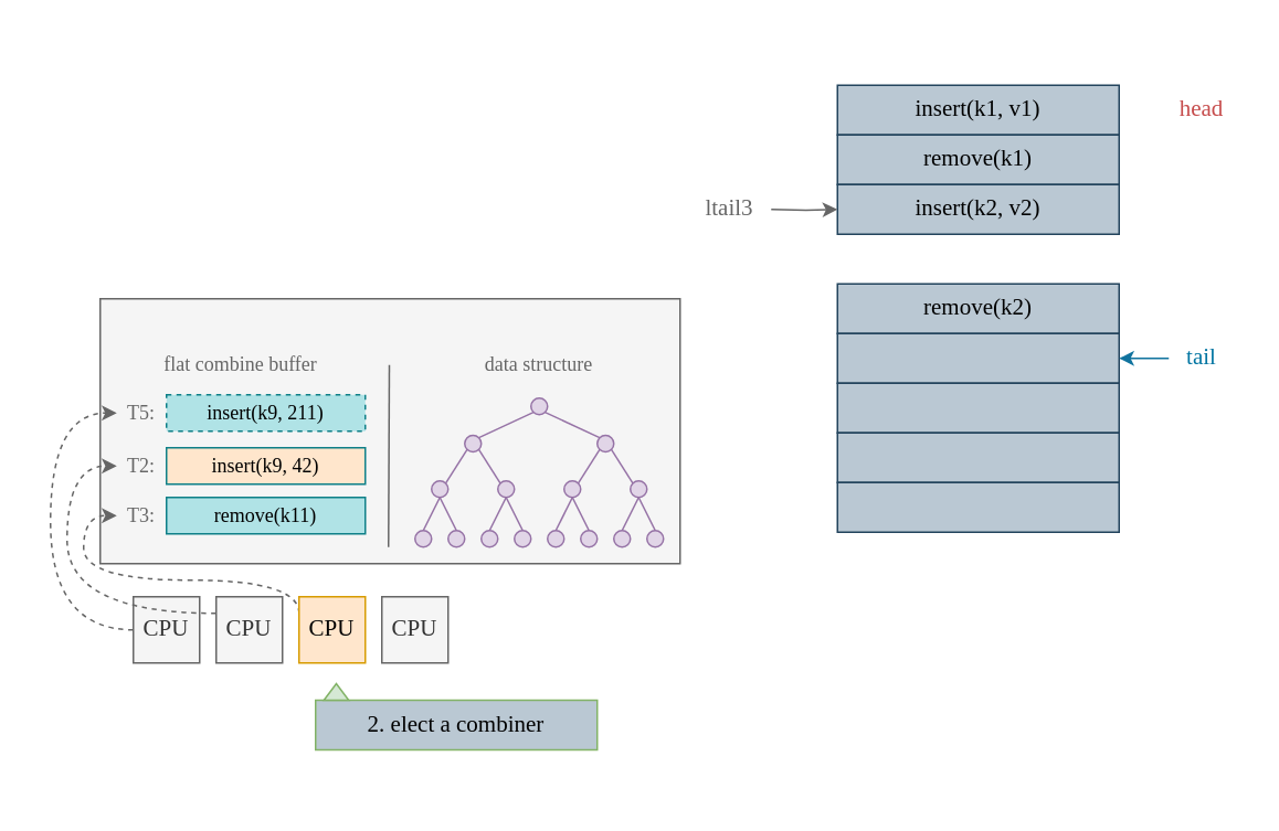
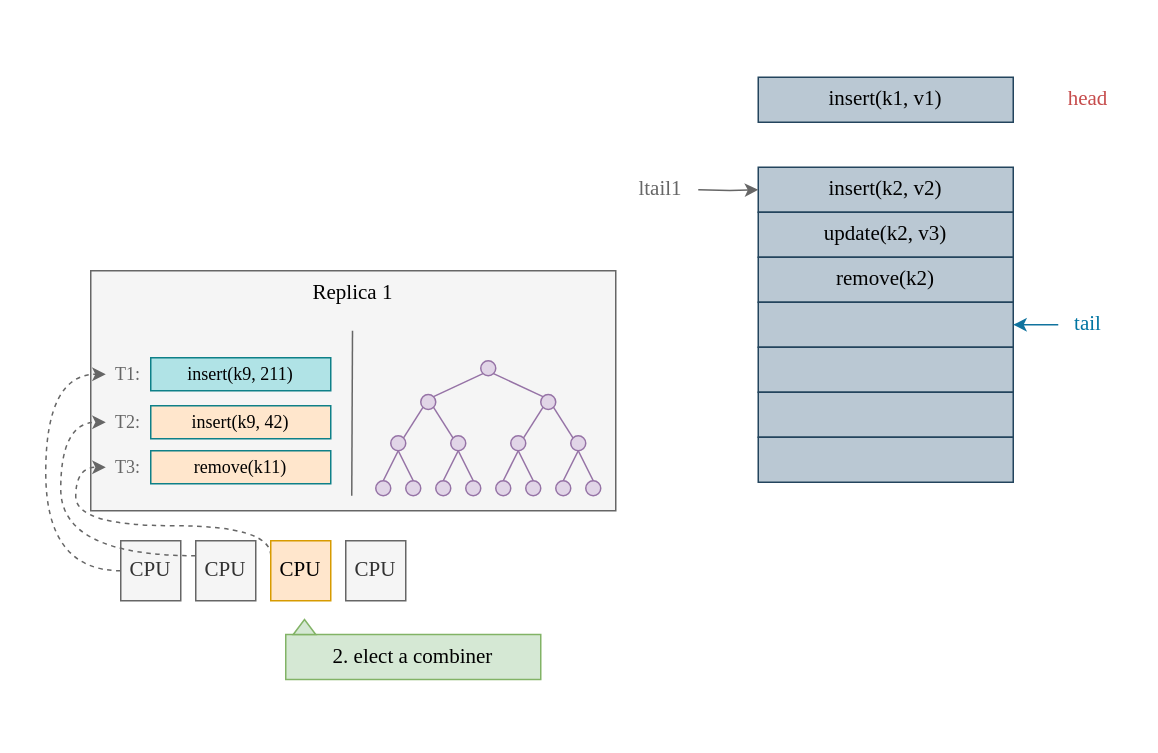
  <mxCell id="0" />
  <mxCell id="1" parent="0" />
  <mxCell id="2" value="" style="rounded=0;whiteSpace=wrap;html=1;fillColor=none;strokeColor=none;" parent="1" vertex="1"><mxGeometry x="20" y="20" width="730" height="460" as="geometry" /></mxCell>
  <mxCell id="3" value="insert(k1, v1)" style="text;html=1;strokeColor=#23445d;fillColor=#bac8d3;align=center;verticalAlign=middle;whiteSpace=wrap;rounded=0;fontSize=14;fontFamily=Menlo;" parent="1" vertex="1"><mxGeometry x="505" y="51" width="170" height="30" as="geometry" /></mxCell>
- <mxCell id="4" value="remove(k1)" style="text;html=1;strokeColor=#23445d;fillColor=#bac8d3;align=center;verticalAlign=middle;whiteSpace=wrap;rounded=0;fontSize=14;fontFamily=Menlo;" parent="1" vertex="1"><mxGeometry x="505" y="81" width="170" height="30" as="geometry" /></mxCell>
  <mxCell id="5" value="insert(k2, v2)" style="text;html=1;strokeColor=#23445d;fillColor=#bac8d3;align=center;verticalAlign=middle;whiteSpace=wrap;rounded=0;fontSize=14;fontFamily=Menlo;" parent="1" vertex="1"><mxGeometry x="505" y="111" width="170" height="30" as="geometry" /></mxCell>
+ <mxCell id="6" value="update(k2, v3)" style="text;html=1;strokeColor=#23445d;fillColor=#bac8d3;align=center;verticalAlign=middle;whiteSpace=wrap;rounded=0;fontSize=14;fontFamily=Menlo;" parent="1" vertex="1"><mxGeometry x="505" y="141" width="170" height="30" as="geometry" /></mxCell>
  <mxCell id="7" value="remove(k2)" style="text;html=1;strokeColor=#23445d;fillColor=#bac8d3;align=center;verticalAlign=middle;whiteSpace=wrap;rounded=0;fontSize=14;fontFamily=Menlo;" parent="1" vertex="1"><mxGeometry x="505" y="171" width="170" height="30" as="geometry" /></mxCell>
  <mxCell id="8" value="" style="text;html=1;strokeColor=#23445d;fillColor=#bac8d3;align=center;verticalAlign=middle;whiteSpace=wrap;rounded=0;fontSize=14;fontFamily=Menlo;" parent="1" vertex="1"><mxGeometry x="505" y="201" width="170" height="30" as="geometry" /></mxCell>
  <mxCell id="9" value="" style="text;html=1;strokeColor=#23445d;fillColor=#bac8d3;align=center;verticalAlign=middle;whiteSpace=wrap;rounded=0;fontSize=14;fontFamily=Menlo;" parent="1" vertex="1"><mxGeometry x="505" y="231" width="170" height="30" as="geometry" /></mxCell>
  <mxCell id="10" value="head" style="text;html=1;strokeColor=none;fillColor=none;align=center;verticalAlign=middle;whiteSpace=wrap;rounded=0;fontFamily=Menlo;fontSize=14;fontColor=#C64C4C;" parent="1" vertex="1"><mxGeometry x="705" y="56" width="40" height="20" as="geometry" /></mxCell>
  <mxCell id="11" style="edgeStyle=orthogonalEdgeStyle;rounded=0;orthogonalLoop=1;jettySize=auto;html=1;entryX=0;entryY=0.5;entryDx=0;entryDy=0;fontFamily=Menlo;fontSize=14;fontColor=#000000;endArrow=classic;endFill=1;fillColor=#f5f5f5;strokeColor=#666666;" parent="1" target="5" edge="1"><mxGeometry relative="1" as="geometry"><mxPoint x="465" y="126" as="sourcePoint" /></mxGeometry></mxCell>
  <mxCell id="12" value="" style="rounded=0;whiteSpace=wrap;html=1;fontFamily=Menlo;fontSize=14;fontColor=#333333;fillColor=#f5f5f5;strokeColor=#666666;" parent="1" vertex="1"><mxGeometry x="60" y="180" width="350" height="160" as="geometry" /></mxCell>
  <mxCell id="13" value="" style="endArrow=classic;html=1;fillColor=#b1ddf0;strokeColor=#10739e;exitX=0;exitY=0.5;exitDx=0;exitDy=0;entryX=1;entryY=0.5;entryDx=0;entryDy=0;" parent="1" source="14" target="8" edge="1"><mxGeometry width="50" height="50" relative="1" as="geometry"><mxPoint x="715" y="216" as="sourcePoint" /><mxPoint x="705" y="251" as="targetPoint" /></mxGeometry></mxCell>
  <mxCell id="14" value="tail" style="text;html=1;strokeColor=none;fillColor=none;align=center;verticalAlign=middle;whiteSpace=wrap;rounded=0;fontFamily=Menlo;fontSize=14;fontColor=#0075A2;" parent="1" vertex="1"><mxGeometry x="705" y="206" width="40" height="20" as="geometry" /></mxCell>
- <mxCell id="16" value="ltail3" style="text;html=1;strokeColor=none;fillColor=none;align=center;verticalAlign=middle;whiteSpace=wrap;rounded=0;fontFamily=Menlo;fontSize=14;fontColor=#666666;" parent="1" vertex="1"><mxGeometry x="420" y="116" width="40" height="20" as="geometry" /></mxCell>
+ <mxCell id="15" value="Replica 1" style="text;html=1;strokeColor=none;fillColor=none;align=center;verticalAlign=middle;whiteSpace=wrap;rounded=0;fontFamily=Menlo;fontSize=14;" parent="1" vertex="1"><mxGeometry x="90" y="185" width="290" height="20" as="geometry" /></mxCell>
+ <mxCell id="16" value="ltail1" style="text;html=1;strokeColor=none;fillColor=none;align=center;verticalAlign=middle;whiteSpace=wrap;rounded=0;fontFamily=Menlo;fontSize=14;fontColor=#666666;" parent="1" vertex="1"><mxGeometry x="420" y="116" width="40" height="20" as="geometry" /></mxCell>
  <mxCell id="17" value="" style="group" parent="1" vertex="1" connectable="0"><mxGeometry x="250" y="240" width="150" height="90" as="geometry" /></mxCell>
  <mxCell id="18" value="" style="ellipse;whiteSpace=wrap;html=1;aspect=fixed;fontFamily=Menlo;fontSize=14;fillColor=#e1d5e7;strokeColor=#9673a6;" parent="17" vertex="1"><mxGeometry x="70" width="10" height="10" as="geometry" /></mxCell>
  <mxCell id="19" value="" style="ellipse;whiteSpace=wrap;html=1;aspect=fixed;fontFamily=Menlo;fontSize=14;fillColor=#e1d5e7;strokeColor=#9673a6;" parent="17" vertex="1"><mxGeometry x="30" y="22.5" width="10" height="10" as="geometry" /></mxCell>
  <mxCell id="20" style="rounded=0;orthogonalLoop=1;jettySize=auto;html=1;exitX=0;exitY=1;exitDx=0;exitDy=0;entryX=1;entryY=0;entryDx=0;entryDy=0;fontFamily=Menlo;fontSize=14;fontColor=#0075A2;endArrow=none;endFill=0;fillColor=#e1d5e7;strokeColor=#9673a6;" parent="17" source="18" target="19" edge="1"><mxGeometry relative="1" as="geometry" /></mxCell>
  <mxCell id="21" value="" style="ellipse;whiteSpace=wrap;html=1;aspect=fixed;fontFamily=Menlo;fontSize=14;fillColor=#e1d5e7;strokeColor=#9673a6;" parent="17" vertex="1"><mxGeometry x="110" y="22.5" width="10" height="10" as="geometry" /></mxCell>
  <mxCell id="22" style="edgeStyle=none;rounded=0;orthogonalLoop=1;jettySize=auto;html=1;exitX=1;exitY=1;exitDx=0;exitDy=0;entryX=0;entryY=0;entryDx=0;entryDy=0;fontFamily=Menlo;fontSize=14;fontColor=#0075A2;endArrow=none;endFill=0;fillColor=#e1d5e7;strokeColor=#9673a6;" parent="17" source="18" target="21" edge="1"><mxGeometry relative="1" as="geometry" /></mxCell>
  <mxCell id="23" value="" style="ellipse;whiteSpace=wrap;html=1;aspect=fixed;fontFamily=Menlo;fontSize=14;fillColor=#e1d5e7;strokeColor=#9673a6;" parent="17" vertex="1"><mxGeometry x="10" y="50" width="10" height="10" as="geometry" /></mxCell>
  <mxCell id="24" style="edgeStyle=none;rounded=0;orthogonalLoop=1;jettySize=auto;html=1;exitX=0;exitY=1;exitDx=0;exitDy=0;entryX=1;entryY=0;entryDx=0;entryDy=0;fontFamily=Menlo;fontSize=14;fontColor=#0075A2;endArrow=none;endFill=0;fillColor=#e1d5e7;strokeColor=#9673a6;" parent="17" source="19" target="23" edge="1"><mxGeometry relative="1" as="geometry" /></mxCell>
  <mxCell id="25" value="" style="ellipse;whiteSpace=wrap;html=1;aspect=fixed;fontFamily=Menlo;fontSize=14;fillColor=#e1d5e7;strokeColor=#9673a6;" parent="17" vertex="1"><mxGeometry x="50" y="50" width="10" height="10" as="geometry" /></mxCell>
  <mxCell id="26" style="edgeStyle=none;rounded=0;orthogonalLoop=1;jettySize=auto;html=1;exitX=1;exitY=1;exitDx=0;exitDy=0;entryX=0;entryY=0;entryDx=0;entryDy=0;fontFamily=Menlo;fontSize=14;fontColor=#0075A2;endArrow=none;endFill=0;fillColor=#e1d5e7;strokeColor=#9673a6;" parent="17" source="19" target="25" edge="1"><mxGeometry relative="1" as="geometry" /></mxCell>
  <mxCell id="27" value="" style="ellipse;whiteSpace=wrap;html=1;aspect=fixed;fontFamily=Menlo;fontSize=14;fillColor=#e1d5e7;strokeColor=#9673a6;" parent="17" vertex="1"><mxGeometry x="90" y="50" width="10" height="10" as="geometry" /></mxCell>
  <mxCell id="28" style="edgeStyle=none;rounded=0;orthogonalLoop=1;jettySize=auto;html=1;exitX=0;exitY=1;exitDx=0;exitDy=0;entryX=1;entryY=0;entryDx=0;entryDy=0;fontFamily=Menlo;fontSize=14;fontColor=#0075A2;endArrow=none;endFill=0;fillColor=#e1d5e7;strokeColor=#9673a6;" parent="17" source="21" target="27" edge="1"><mxGeometry relative="1" as="geometry" /></mxCell>
  <mxCell id="29" value="" style="ellipse;whiteSpace=wrap;html=1;aspect=fixed;fontFamily=Menlo;fontSize=14;fillColor=#e1d5e7;strokeColor=#9673a6;" parent="17" vertex="1"><mxGeometry x="130" y="50" width="10" height="10" as="geometry" /></mxCell>
  <mxCell id="30" style="edgeStyle=none;rounded=0;orthogonalLoop=1;jettySize=auto;html=1;exitX=1;exitY=1;exitDx=0;exitDy=0;entryX=0;entryY=0;entryDx=0;entryDy=0;fontFamily=Menlo;fontSize=14;fontColor=#0075A2;endArrow=none;endFill=0;fillColor=#e1d5e7;strokeColor=#9673a6;" parent="17" source="21" target="29" edge="1"><mxGeometry relative="1" as="geometry" /></mxCell>
  <mxCell id="31" value="" style="ellipse;whiteSpace=wrap;html=1;aspect=fixed;fontFamily=Menlo;fontSize=14;fillColor=#e1d5e7;strokeColor=#9673a6;" parent="17" vertex="1"><mxGeometry y="80" width="10" height="10" as="geometry" /></mxCell>
  <mxCell id="32" style="edgeStyle=none;rounded=0;orthogonalLoop=1;jettySize=auto;html=1;exitX=0.5;exitY=1;exitDx=0;exitDy=0;entryX=0.5;entryY=0;entryDx=0;entryDy=0;fontFamily=Menlo;fontSize=14;fontColor=#0075A2;endArrow=none;endFill=0;fillColor=#e1d5e7;strokeColor=#9673a6;" parent="17" source="23" target="31" edge="1"><mxGeometry relative="1" as="geometry" /></mxCell>
  <mxCell id="33" value="" style="ellipse;whiteSpace=wrap;html=1;aspect=fixed;fontFamily=Menlo;fontSize=14;fillColor=#e1d5e7;strokeColor=#9673a6;" parent="17" vertex="1"><mxGeometry x="20" y="80" width="10" height="10" as="geometry" /></mxCell>
  <mxCell id="34" style="edgeStyle=none;rounded=0;orthogonalLoop=1;jettySize=auto;html=1;exitX=0.5;exitY=1;exitDx=0;exitDy=0;entryX=0.5;entryY=0;entryDx=0;entryDy=0;fontFamily=Menlo;fontSize=14;fontColor=#0075A2;endArrow=none;endFill=0;fillColor=#e1d5e7;strokeColor=#9673a6;" parent="17" source="23" target="33" edge="1"><mxGeometry relative="1" as="geometry" /></mxCell>
  <mxCell id="35" value="" style="ellipse;whiteSpace=wrap;html=1;aspect=fixed;fontFamily=Menlo;fontSize=14;fillColor=#e1d5e7;strokeColor=#9673a6;" parent="17" vertex="1"><mxGeometry x="40" y="80" width="10" height="10" as="geometry" /></mxCell>
  <mxCell id="36" style="edgeStyle=none;rounded=0;orthogonalLoop=1;jettySize=auto;html=1;exitX=0.5;exitY=1;exitDx=0;exitDy=0;entryX=0.5;entryY=0;entryDx=0;entryDy=0;fontFamily=Menlo;fontSize=14;fontColor=#0075A2;endArrow=none;endFill=0;fillColor=#e1d5e7;strokeColor=#9673a6;" parent="17" source="25" target="35" edge="1"><mxGeometry relative="1" as="geometry" /></mxCell>
  <mxCell id="37" value="" style="ellipse;whiteSpace=wrap;html=1;aspect=fixed;fontFamily=Menlo;fontSize=14;fillColor=#e1d5e7;strokeColor=#9673a6;" parent="17" vertex="1"><mxGeometry x="60" y="80" width="10" height="10" as="geometry" /></mxCell>
  <mxCell id="38" style="edgeStyle=none;rounded=0;orthogonalLoop=1;jettySize=auto;html=1;exitX=0.5;exitY=1;exitDx=0;exitDy=0;entryX=0.5;entryY=0;entryDx=0;entryDy=0;fontFamily=Menlo;fontSize=14;fontColor=#0075A2;endArrow=none;endFill=0;fillColor=#e1d5e7;strokeColor=#9673a6;" parent="17" source="25" target="37" edge="1"><mxGeometry relative="1" as="geometry" /></mxCell>
  <mxCell id="39" value="" style="ellipse;whiteSpace=wrap;html=1;aspect=fixed;fontFamily=Menlo;fontSize=14;fillColor=#e1d5e7;strokeColor=#9673a6;" parent="17" vertex="1"><mxGeometry x="80" y="80" width="10" height="10" as="geometry" /></mxCell>
  <mxCell id="40" style="edgeStyle=none;rounded=0;orthogonalLoop=1;jettySize=auto;html=1;exitX=0.5;exitY=1;exitDx=0;exitDy=0;entryX=0.5;entryY=0;entryDx=0;entryDy=0;fontFamily=Menlo;fontSize=14;fontColor=#0075A2;endArrow=none;endFill=0;fillColor=#e1d5e7;strokeColor=#9673a6;" parent="17" source="27" target="39" edge="1"><mxGeometry relative="1" as="geometry" /></mxCell>
  <mxCell id="41" value="" style="ellipse;whiteSpace=wrap;html=1;aspect=fixed;fontFamily=Menlo;fontSize=14;fillColor=#e1d5e7;strokeColor=#9673a6;" parent="17" vertex="1"><mxGeometry x="100" y="80" width="10" height="10" as="geometry" /></mxCell>
  <mxCell id="42" style="edgeStyle=none;rounded=0;orthogonalLoop=1;jettySize=auto;html=1;exitX=0.5;exitY=1;exitDx=0;exitDy=0;entryX=0.5;entryY=0;entryDx=0;entryDy=0;fontFamily=Menlo;fontSize=14;fontColor=#0075A2;endArrow=none;endFill=0;fillColor=#e1d5e7;strokeColor=#9673a6;" parent="17" source="27" target="41" edge="1"><mxGeometry relative="1" as="geometry" /></mxCell>
  <mxCell id="43" value="" style="ellipse;whiteSpace=wrap;html=1;aspect=fixed;fontFamily=Menlo;fontSize=14;fillColor=#e1d5e7;strokeColor=#9673a6;" parent="17" vertex="1"><mxGeometry x="120" y="80" width="10" height="10" as="geometry" /></mxCell>
  <mxCell id="44" style="edgeStyle=none;rounded=0;orthogonalLoop=1;jettySize=auto;html=1;exitX=0.5;exitY=1;exitDx=0;exitDy=0;entryX=0.5;entryY=0;entryDx=0;entryDy=0;fontFamily=Menlo;fontSize=14;fontColor=#0075A2;endArrow=none;endFill=0;fillColor=#e1d5e7;strokeColor=#9673a6;" parent="17" source="29" target="43" edge="1"><mxGeometry relative="1" as="geometry" /></mxCell>
  <mxCell id="45" value="" style="ellipse;whiteSpace=wrap;html=1;aspect=fixed;fontFamily=Menlo;fontSize=14;fillColor=#e1d5e7;strokeColor=#9673a6;" parent="17" vertex="1"><mxGeometry x="140" y="80" width="10" height="10" as="geometry" /></mxCell>
  <mxCell id="46" style="edgeStyle=none;rounded=0;orthogonalLoop=1;jettySize=auto;html=1;exitX=0.5;exitY=1;exitDx=0;exitDy=0;entryX=0.5;entryY=0;entryDx=0;entryDy=0;fontFamily=Menlo;fontSize=14;fontColor=#0075A2;endArrow=none;endFill=0;fillColor=#e1d5e7;strokeColor=#9673a6;" parent="17" source="29" target="45" edge="1"><mxGeometry relative="1" as="geometry" /></mxCell>
- <mxCell id="47" value="data structure" style="text;html=1;strokeColor=none;fillColor=none;align=center;verticalAlign=middle;whiteSpace=wrap;rounded=0;fontFamily=Menlo;fontSize=12;fontColor=#666666;" parent="1" vertex="1"><mxGeometry x="250" y="210" width="150" height="20" as="geometry" /></mxCell>
- <mxCell id="48" value="flat combine buffer" style="text;html=1;strokeColor=none;fillColor=none;align=center;verticalAlign=middle;whiteSpace=wrap;rounded=0;fontFamily=Menlo;fontSize=12;fontColor=#666666;" parent="1" vertex="1"><mxGeometry x="70" y="210" width="150" height="20" as="geometry" /></mxCell>
  <mxCell id="49" style="edgeStyle=orthogonalEdgeStyle;rounded=0;orthogonalLoop=1;jettySize=auto;html=1;exitX=0;exitY=0.5;exitDx=0;exitDy=0;entryX=0;entryY=0.5;entryDx=0;entryDy=0;fontFamily=Menlo;fontSize=12;fontColor=#666666;curved=1;fillColor=#f5f5f5;strokeColor=#666666;dashed=1;" parent="1" source="50" target="57" edge="1"><mxGeometry relative="1" as="geometry"><Array as="points"><mxPoint x="30" y="380" /><mxPoint x="30" y="249" /></Array></mxGeometry></mxCell>
  <mxCell id="50" value="CPU" style="rounded=0;whiteSpace=wrap;html=1;fontSize=14;fontColor=#333333;fontFamily=Menlo;fillColor=#f5f5f5;strokeColor=#666666;" parent="1" vertex="1"><mxGeometry x="80" y="360" width="40" height="40" as="geometry" /></mxCell>
  <mxCell id="51" style="edgeStyle=orthogonalEdgeStyle;curved=1;rounded=0;orthogonalLoop=1;jettySize=auto;html=1;exitX=0;exitY=0.25;exitDx=0;exitDy=0;entryX=0;entryY=0.5;entryDx=0;entryDy=0;fontFamily=Menlo;fontSize=12;fontColor=#666666;fillColor=#f5f5f5;strokeColor=#666666;dashed=1;" parent="1" source="52" target="59" edge="1"><mxGeometry relative="1" as="geometry"><Array as="points"><mxPoint x="40" y="370" /><mxPoint x="40" y="281" /></Array></mxGeometry></mxCell>
  <mxCell id="52" value="CPU" style="rounded=0;whiteSpace=wrap;html=1;fontSize=14;fontColor=#333333;fontFamily=Menlo;fillColor=#f5f5f5;strokeColor=#666666;" parent="1" vertex="1"><mxGeometry x="130" y="360" width="40" height="40" as="geometry" /></mxCell>
  <mxCell id="53" style="edgeStyle=orthogonalEdgeStyle;curved=1;rounded=0;orthogonalLoop=1;jettySize=auto;html=1;exitX=0;exitY=0.25;exitDx=0;exitDy=0;entryX=0;entryY=0.5;entryDx=0;entryDy=0;dashed=1;fontFamily=Menlo;fontSize=12;fontColor=#666666;fillColor=#f5f5f5;strokeColor=#666666;" parent="1" source="54" target="61" edge="1"><mxGeometry relative="1" as="geometry"><Array as="points"><mxPoint x="180" y="350" /><mxPoint x="50" y="350" /><mxPoint x="50" y="311" /></Array></mxGeometry></mxCell>
  <mxCell id="54" value="CPU" style="rounded=0;whiteSpace=wrap;html=1;fontSize=14;fontFamily=Menlo;fillColor=#ffe6cc;strokeColor=#d79b00;" parent="1" vertex="1"><mxGeometry x="180" y="360" width="40" height="40" as="geometry" /></mxCell>
  <mxCell id="55" value="CPU" style="rounded=0;whiteSpace=wrap;html=1;fontSize=14;fontColor=#333333;fontFamily=Menlo;fillColor=#f5f5f5;strokeColor=#666666;" parent="1" vertex="1"><mxGeometry x="230" y="360" width="40" height="40" as="geometry" /></mxCell>
- <mxCell id="56" value="insert(k9, 211)" style="rounded=0;whiteSpace=wrap;html=1;fontFamily=Menlo;fontSize=12;fillColor=#b0e3e6;strokeColor=#0e8088;dashed=1;" parent="1" vertex="1"><mxGeometry x="100" y="238" width="120" height="22" as="geometry" /></mxCell>
- <mxCell id="57" value="T5:" style="text;html=1;strokeColor=none;fillColor=none;align=center;verticalAlign=middle;whiteSpace=wrap;rounded=0;fontFamily=Menlo;fontSize=12;fontColor=#666666;" parent="1" vertex="1"><mxGeometry x="70" y="239" width="30" height="20" as="geometry" /></mxCell>
+ <mxCell id="56" value="insert(k9, 211)" style="rounded=0;whiteSpace=wrap;html=1;fontFamily=Menlo;fontSize=12;fillColor=#b0e3e6;strokeColor=#0e8088;" parent="1" vertex="1"><mxGeometry x="100" y="238" width="120" height="22" as="geometry" /></mxCell>
+ <mxCell id="57" value="T1:" style="text;html=1;strokeColor=none;fillColor=none;align=center;verticalAlign=middle;whiteSpace=wrap;rounded=0;fontFamily=Menlo;fontSize=12;fontColor=#666666;" parent="1" vertex="1"><mxGeometry x="70" y="239" width="30" height="20" as="geometry" /></mxCell>
  <mxCell id="58" value="insert(k9, 42)" style="rounded=0;whiteSpace=wrap;html=1;fontFamily=Menlo;fontSize=12;fillColor=#ffe6cc;strokeColor=#0e8088;" parent="1" vertex="1"><mxGeometry x="100" y="270" width="120" height="22" as="geometry" /></mxCell>
  <mxCell id="59" value="T2:" style="text;html=1;strokeColor=none;fillColor=none;align=center;verticalAlign=middle;whiteSpace=wrap;rounded=0;fontFamily=Menlo;fontSize=12;fontColor=#666666;" parent="1" vertex="1"><mxGeometry x="70" y="271" width="30" height="20" as="geometry" /></mxCell>
- <mxCell id="60" value="remove(k11)" style="rounded=0;whiteSpace=wrap;html=1;fontFamily=Menlo;fontSize=12;fillColor=#b0e3e6;strokeColor=#0e8088;" parent="1" vertex="1"><mxGeometry x="100" y="300" width="120" height="22" as="geometry" /></mxCell>
+ <mxCell id="60" value="remove(k11)" style="rounded=0;whiteSpace=wrap;html=1;fontFamily=Menlo;fontSize=12;fillColor=#ffe6cc;strokeColor=#0e8088;" parent="1" vertex="1"><mxGeometry x="100" y="300" width="120" height="22" as="geometry" /></mxCell>
  <mxCell id="61" value="T3:" style="text;html=1;strokeColor=none;fillColor=none;align=center;verticalAlign=middle;whiteSpace=wrap;rounded=0;fontFamily=Menlo;fontSize=12;fontColor=#666666;" parent="1" vertex="1"><mxGeometry x="70" y="301" width="30" height="20" as="geometry" /></mxCell>
  <mxCell id="62" value="" style="endArrow=none;html=1;fontFamily=Menlo;fontSize=12;fontColor=#666666;fillColor=#f5f5f5;strokeColor=#666666;" parent="1" edge="1"><mxGeometry width="50" height="50" relative="1" as="geometry"><mxPoint x="234" y="330" as="sourcePoint" /><mxPoint x="234.5" y="220" as="targetPoint" /></mxGeometry></mxCell>
- <mxCell id="63" value="2. elect a combiner" style="rounded=0;whiteSpace=wrap;html=1;fontFamily=Menlo;fontSize=14;fillColor=#bac8d3;strokeColor=#82b366;align=center;" parent="1" vertex="1"><mxGeometry x="190" y="422.5" width="170" height="30" as="geometry" /></mxCell>
+ <mxCell id="63" value="2. elect a combiner" style="rounded=0;whiteSpace=wrap;html=1;fontFamily=Menlo;fontSize=14;fillColor=#d5e8d4;strokeColor=#82b366;align=center;" parent="1" vertex="1"><mxGeometry x="190" y="422.5" width="170" height="30" as="geometry" /></mxCell>
  <mxCell id="64" value="" style="triangle;whiteSpace=wrap;html=1;fontFamily=Menlo;fontSize=14;align=left;rotation=-90;fillColor=#d5e8d4;strokeColor=#82b366;" parent="1" vertex="1"><mxGeometry x="197.5" y="410" width="10" height="15" as="geometry" /></mxCell>
  <mxCell id="65" value="" style="text;html=1;strokeColor=#23445d;fillColor=#bac8d3;align=center;verticalAlign=middle;whiteSpace=wrap;rounded=0;fontSize=14;fontFamily=Menlo;" parent="1" vertex="1"><mxGeometry x="505" y="261" width="170" height="30" as="geometry" /></mxCell>
  <mxCell id="66" value="" style="text;html=1;strokeColor=#23445d;fillColor=#bac8d3;align=center;verticalAlign=middle;whiteSpace=wrap;rounded=0;fontSize=14;fontFamily=Menlo;" parent="1" vertex="1"><mxGeometry x="505" y="291" width="170" height="30" as="geometry" /></mxCell>
